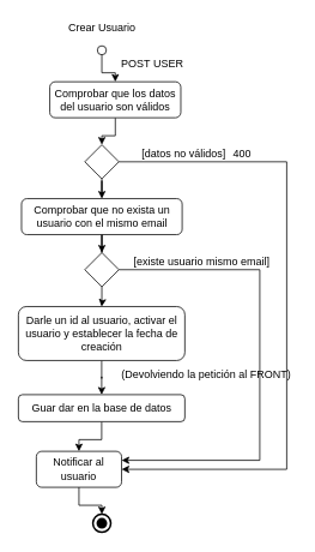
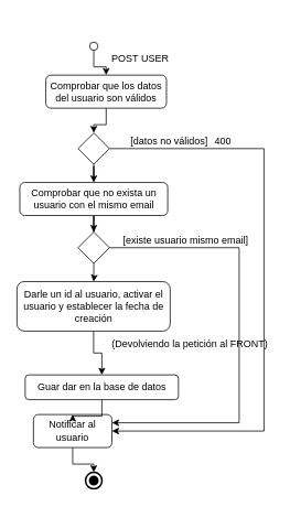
  <mxCell id="0" />
  <mxCell id="1" parent="0" />
  <mxCell id="2" style="edgeStyle=orthogonalEdgeStyle;rounded=0;orthogonalLoop=1;jettySize=auto;html=1;" edge="1" parent="1" source="3" target="7"><mxGeometry relative="1" as="geometry" /></mxCell>
  <mxCell id="3" value="" style="ellipse;whiteSpace=wrap;html=1;aspect=fixed;" vertex="1" parent="1"><mxGeometry x="108" y="50" width="10" height="10" as="geometry" /></mxCell>
- <mxCell id="4" value="Crear Usuario" style="text;html=1;align=center;verticalAlign=middle;resizable=0;points=[];autosize=1;strokeColor=none;fillColor=none;" vertex="1" parent="1"><mxGeometry x="68" y="20" width="90" height="20" as="geometry" /></mxCell>
  <mxCell id="5" value="POST USER" style="text;html=1;align=center;verticalAlign=middle;resizable=0;points=[];autosize=1;strokeColor=none;fillColor=none;" vertex="1" parent="1"><mxGeometry x="129" y="60" width="80" height="20" as="geometry" /></mxCell>
  <mxCell id="6" style="edgeStyle=orthogonalEdgeStyle;rounded=0;orthogonalLoop=1;jettySize=auto;html=1;entryX=0.5;entryY=0;entryDx=0;entryDy=0;" edge="1" parent="1" source="7" target="10"><mxGeometry relative="1" as="geometry" /></mxCell>
  <mxCell id="7" value="Comprobar que los datos del usuario son válidos" style="rounded=1;whiteSpace=wrap;html=1;" vertex="1" parent="1"><mxGeometry x="55" y="90" width="146" height="40" as="geometry" /></mxCell>
  <mxCell id="8" style="edgeStyle=orthogonalEdgeStyle;rounded=0;orthogonalLoop=1;jettySize=auto;html=1;entryX=1;entryY=0.5;entryDx=0;entryDy=0;" edge="1" parent="1" source="10" target="13"><mxGeometry relative="1" as="geometry"><Array as="points"><mxPoint x="319" y="179" /><mxPoint x="319" y="521" /></Array></mxGeometry></mxCell>
  <mxCell id="9" style="edgeStyle=orthogonalEdgeStyle;rounded=0;orthogonalLoop=1;jettySize=auto;html=1;entryX=0.5;entryY=0;entryDx=0;entryDy=0;" edge="1" parent="1" source="10" target="16"><mxGeometry relative="1" as="geometry" /></mxCell>
  <mxCell id="10" value="" style="rhombus;whiteSpace=wrap;html=1;" vertex="1" parent="1"><mxGeometry x="94" y="160" width="38" height="38" as="geometry" /></mxCell>
  <mxCell id="11" value="" style="html=1;shape=mxgraph.sysml.actFinal;strokeWidth=2;verticalLabelPosition=bottom;verticalAlignment=top;" vertex="1" parent="1"><mxGeometry x="103" y="571" width="20" height="20" as="geometry" /></mxCell>
  <mxCell id="12" style="edgeStyle=orthogonalEdgeStyle;rounded=0;orthogonalLoop=1;jettySize=auto;html=1;entryX=0.5;entryY=0;entryDx=0;entryDy=0;entryPerimeter=0;" edge="1" parent="1" source="13" target="11"><mxGeometry relative="1" as="geometry" /></mxCell>
  <mxCell id="13" value="Notificar al usuario" style="rounded=1;whiteSpace=wrap;html=1;" vertex="1" parent="1"><mxGeometry x="40" y="501" width="95" height="40" as="geometry" /></mxCell>
  <mxCell id="14" value="[datos no válidos]" style="text;html=1;align=center;verticalAlign=middle;resizable=0;points=[];autosize=1;strokeColor=none;fillColor=none;" vertex="1" parent="1"><mxGeometry x="149" y="160" width="110" height="20" as="geometry" /></mxCell>
  <mxCell id="15" style="edgeStyle=orthogonalEdgeStyle;rounded=0;orthogonalLoop=1;jettySize=auto;html=1;entryX=0.5;entryY=0;entryDx=0;entryDy=0;" edge="1" parent="1" source="16" target="19"><mxGeometry relative="1" as="geometry" /></mxCell>
  <mxCell id="16" value="Comprobar que no exista un usuario con el mismo email" style="rounded=1;whiteSpace=wrap;html=1;" vertex="1" parent="1"><mxGeometry x="23.5" y="220" width="179" height="40" as="geometry" /></mxCell>
  <mxCell id="17" style="edgeStyle=orthogonalEdgeStyle;rounded=0;orthogonalLoop=1;jettySize=auto;html=1;entryX=1;entryY=0.25;entryDx=0;entryDy=0;" edge="1" parent="1" source="19" target="13"><mxGeometry relative="1" as="geometry"><Array as="points"><mxPoint x="289" y="299" /><mxPoint x="289" y="511" /></Array></mxGeometry></mxCell>
  <mxCell id="18" style="edgeStyle=orthogonalEdgeStyle;rounded=0;orthogonalLoop=1;jettySize=auto;html=1;entryX=0.5;entryY=0;entryDx=0;entryDy=0;" edge="1" parent="1" source="19" target="24"><mxGeometry relative="1" as="geometry" /></mxCell>
  <mxCell id="19" value="" style="rhombus;whiteSpace=wrap;html=1;" vertex="1" parent="1"><mxGeometry x="94" y="280" width="38" height="38" as="geometry" /></mxCell>
  <mxCell id="20" value="400" style="text;html=1;align=center;verticalAlign=middle;resizable=0;points=[];autosize=1;strokeColor=none;fillColor=none;" vertex="1" parent="1"><mxGeometry x="249" y="160" width="40" height="20" as="geometry" /></mxCell>
  <mxCell id="21" value="(Devolviendo la petición al FRONT)" style="text;html=1;align=center;verticalAlign=middle;resizable=0;points=[];autosize=1;strokeColor=none;fillColor=none;" vertex="1" parent="1"><mxGeometry x="129" y="406" width="200" height="20" as="geometry" /></mxCell>
  <mxCell id="22" value="[existe usuario mismo email]" style="text;html=1;align=center;verticalAlign=middle;resizable=0;points=[];autosize=1;strokeColor=none;fillColor=none;" vertex="1" parent="1"><mxGeometry x="139" y="280" width="170" height="20" as="geometry" /></mxCell>
  <mxCell id="23" style="edgeStyle=orthogonalEdgeStyle;rounded=0;orthogonalLoop=1;jettySize=auto;html=1;" edge="1" parent="1" source="24" target="26"><mxGeometry relative="1" as="geometry" /></mxCell>
  <mxCell id="24" value="Darle un id al usuario, activar el usuario y establecer la fecha de creación" style="rounded=1;whiteSpace=wrap;html=1;" vertex="1" parent="1"><mxGeometry x="20" y="340" width="185.5" height="60" as="geometry" /></mxCell>
  <mxCell id="25" style="edgeStyle=orthogonalEdgeStyle;rounded=0;orthogonalLoop=1;jettySize=auto;html=1;" edge="1" parent="1" source="26" target="13"><mxGeometry relative="1" as="geometry" /></mxCell>
- <mxCell id="26" value="Guar dar en la base de datos" style="rounded=1;whiteSpace=wrap;html=1;" vertex="1" parent="1"><mxGeometry x="20" y="438" width="185.5" height="30" as="geometry" /></mxCell>
+ <mxCell id="26" value="Guar dar en la base de datos" style="rounded=1;whiteSpace=wrap;html=1;" vertex="1" parent="1"><mxGeometry x="30" y="453" width="185.5" height="30" as="geometry" /></mxCell>
